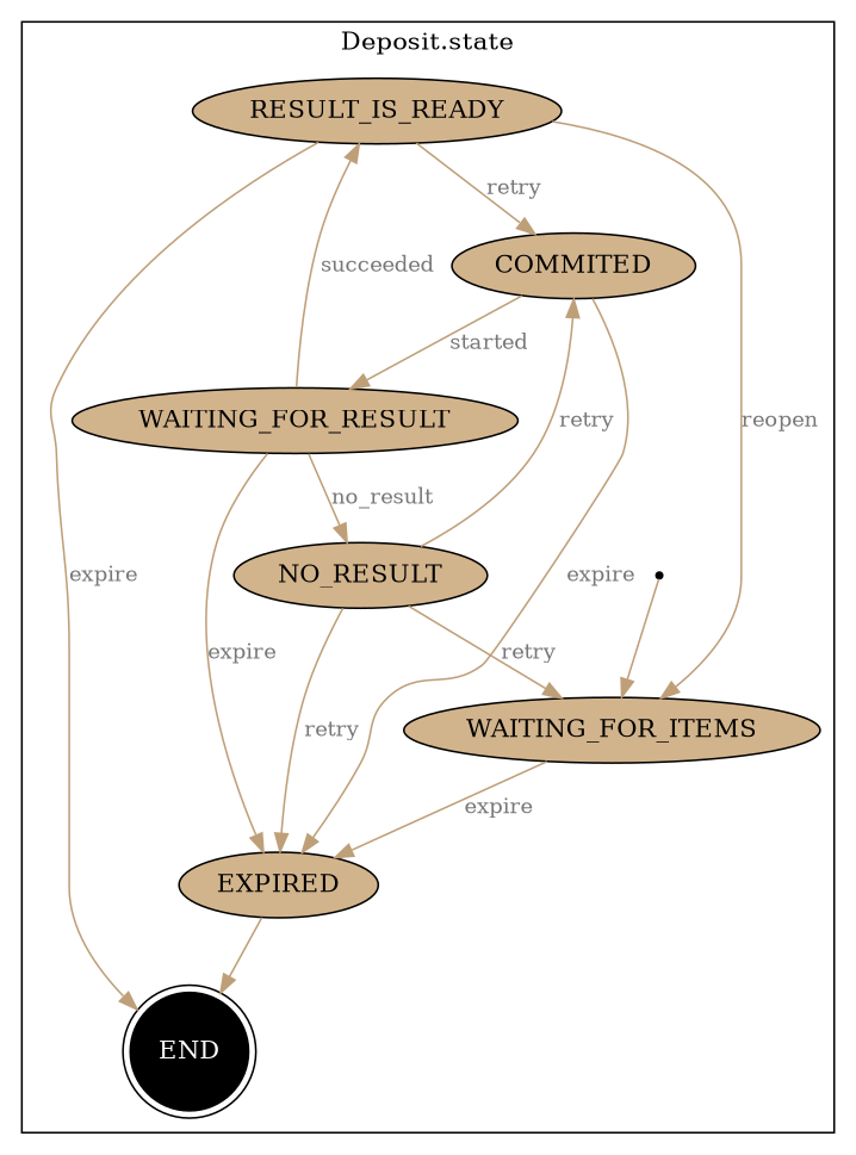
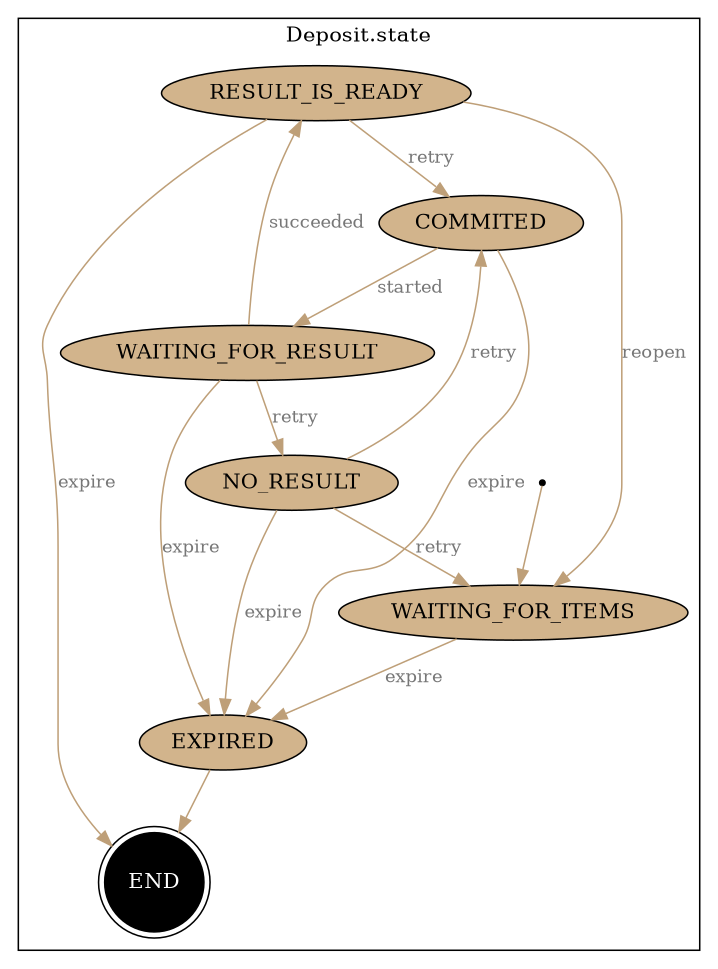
  digraph {
    node [fillcolor=" #D2B48C " fontcolor=black shape=ellipse style=filled]
    edge [color=" #be9f78 " fontcolor=" #777777 " fontsize=12]
    START [fillcolor=black fontcolor=white shape=point]
    WAITING_FOR_ITEMS
    END [fillcolor=black fontcolor=white shape=doublecircle]
    COMMITED
    EXPIRED
    WAITING_FOR_RESULT
    RESULT_IS_READY
    NO_RESULT
    subgraph cluster_1 {
      label="Deposit.state"
      rankdir=TB
      START
      WAITING_FOR_ITEMS
      END
      COMMITED
      EXPIRED
      WAITING_FOR_RESULT
      RESULT_IS_READY
      NO_RESULT
    }
    START -> WAITING_FOR_ITEMS
    WAITING_FOR_ITEMS -> EXPIRED [label=expire]
    COMMITED -> EXPIRED [label=expire]
    COMMITED -> WAITING_FOR_RESULT [label=started]
    EXPIRED -> END
    WAITING_FOR_RESULT -> EXPIRED [label=expire]
    WAITING_FOR_RESULT -> RESULT_IS_READY [label=succeeded]
-   WAITING_FOR_RESULT -> NO_RESULT [label=no_result]
+   WAITING_FOR_RESULT -> NO_RESULT [label=retry]
    RESULT_IS_READY -> WAITING_FOR_ITEMS [label=reopen]
    RESULT_IS_READY -> END [label=expire]
    RESULT_IS_READY -> COMMITED [label=retry]
    NO_RESULT -> WAITING_FOR_ITEMS [label=retry]
    NO_RESULT -> COMMITED [label=retry]
-   NO_RESULT -> EXPIRED [label=retry]
+   NO_RESULT -> EXPIRED [label=expire]
  }
